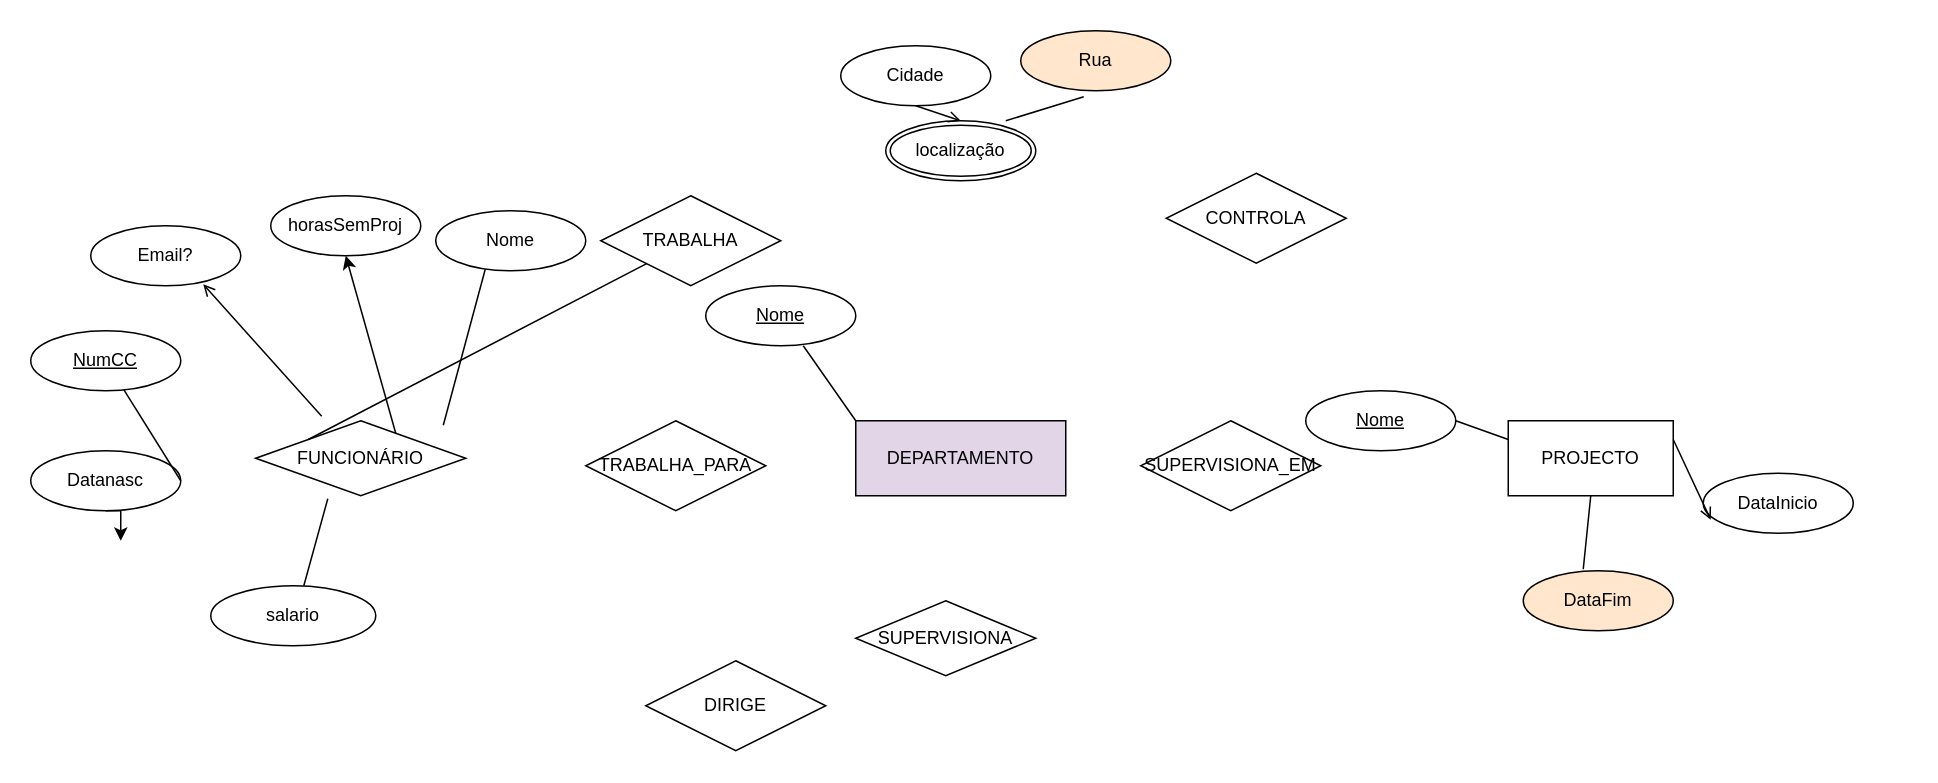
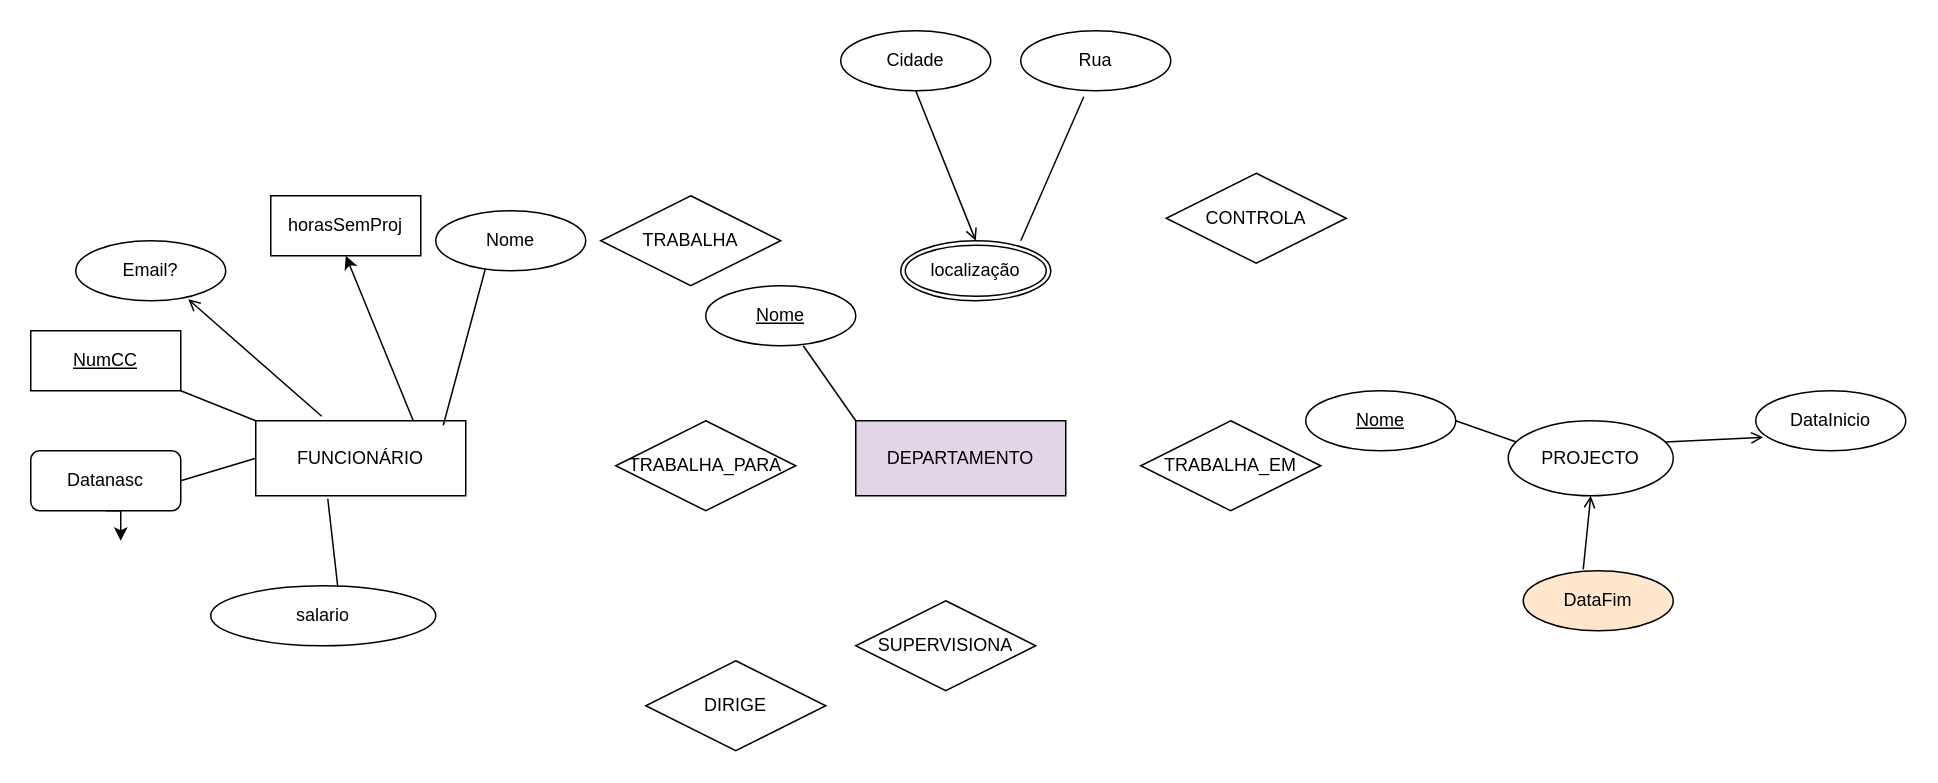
  <mxCell id="0" />
  <mxCell id="1" parent="0" />
  <mxCell id="2" value="DEPARTAMENTO" style="whiteSpace=wrap;html=1;align=center;fillColor=#e1d5e7;" parent="1" vertex="1"><mxGeometry x="570" y="280" width="140" height="50" as="geometry" /></mxCell>
- <mxCell id="3" value="PROJECTO" style="whiteSpace=wrap;html=1;align=center;" parent="1" vertex="1"><mxGeometry x="1005" y="280" width="110" height="50" as="geometry" /></mxCell>
- <mxCell id="4" value="FUNCIONÁRIO" style="rhombus;whiteSpace=wrap;html=1;align=center;" parent="1" vertex="1"><mxGeometry x="170" y="280" width="140" height="50" as="geometry" /></mxCell>
+ <mxCell id="3" value="PROJECTO" style="ellipse;whiteSpace=wrap;html=1;align=center;" parent="1" vertex="1"><mxGeometry x="1005" y="280" width="110" height="50" as="geometry" /></mxCell>
+ <mxCell id="4" value="FUNCIONÁRIO" style="whiteSpace=wrap;html=1;align=center;" parent="1" vertex="1"><mxGeometry x="170" y="280" width="140" height="50" as="geometry" /></mxCell>
  <mxCell id="5" style="edgeStyle=orthogonalEdgeStyle;rounded=0;orthogonalLoop=1;jettySize=auto;html=1;exitX=0.5;exitY=1;exitDx=0;exitDy=0;" edge="1" parent="1" source="6"><mxGeometry relative="1" as="geometry"><mxPoint x="80" y="360" as="targetPoint" /></mxGeometry></mxCell>
- <mxCell id="6" value="Datanasc" style="ellipse;whiteSpace=wrap;html=1;align=center;" parent="1" vertex="1"><mxGeometry x="20" y="300" width="100" height="40" as="geometry" /></mxCell>
- <mxCell id="7" value="Email?" style="ellipse;whiteSpace=wrap;html=1;align=center;" parent="1" vertex="1"><mxGeometry x="60" y="150" width="100" height="40" as="geometry" /></mxCell>
- <mxCell id="8" value="salario" style="ellipse;whiteSpace=wrap;html=1;align=center;" parent="1" vertex="1"><mxGeometry x="140" y="390" width="110" height="40" as="geometry" /></mxCell>
- <mxCell id="9" value="horasSemProj" style="ellipse;whiteSpace=wrap;html=1;align=center;" parent="1" vertex="1"><mxGeometry x="180" y="130" width="100" height="40" as="geometry" /></mxCell>
+ <mxCell id="6" value="Datanasc" style="whiteSpace=wrap;html=1;align=center;rounded=1;" parent="1" vertex="1"><mxGeometry x="20" y="300" width="100" height="40" as="geometry" /></mxCell>
+ <mxCell id="7" value="Email?" style="ellipse;whiteSpace=wrap;html=1;align=center;" parent="1" vertex="1"><mxGeometry x="50" y="160" width="100" height="40" as="geometry" /></mxCell>
+ <mxCell id="8" value="salario" style="ellipse;whiteSpace=wrap;html=1;align=center;" parent="1" vertex="1"><mxGeometry x="140" y="390" width="150" height="40" as="geometry" /></mxCell>
+ <mxCell id="9" value="horasSemProj" style="whiteSpace=wrap;html=1;align=center;rounded=0;" parent="1" vertex="1"><mxGeometry x="180" y="130" width="100" height="40" as="geometry" /></mxCell>
  <mxCell id="10" value="" style="endArrow=classic;html=1;rounded=0;exitX=0.75;exitY=0;exitDx=0;exitDy=0;entryX=0.5;entryY=1;entryDx=0;entryDy=0;" parent="1" source="4" target="9" edge="1"><mxGeometry relative="1" as="geometry"><mxPoint x="280" y="249.5" as="sourcePoint" /><mxPoint x="440" y="249.5" as="targetPoint" /></mxGeometry></mxCell>
  <mxCell id="11" value="" style="endArrow=open;html=1;rounded=0;exitX=0.314;exitY=-0.06;exitDx=0;exitDy=0;entryX=0.75;entryY=0.975;entryDx=0;entryDy=0;exitPerimeter=0;entryPerimeter=0;" parent="1" source="4" target="7" edge="1"><mxGeometry relative="1" as="geometry"><mxPoint x="180" y="270" as="sourcePoint" /><mxPoint x="195" y="210" as="targetPoint" /></mxGeometry></mxCell>
- <mxCell id="12" value="" style="endArrow=none;html=1;rounded=0;exitX=1;exitY=0.5;exitDx=0;exitDy=0;" parent="1" source="6" target="19" edge="1"><mxGeometry relative="1" as="geometry"><mxPoint x="120" y="320" as="sourcePoint" /><mxPoint x="115" y="290" as="targetPoint" /></mxGeometry></mxCell>
- <mxCell id="13" value="" style="endArrow=none;html=1;rounded=0;exitX=0;exitY=0;exitDx=0;exitDy=0;" parent="1" source="4" edge="1" target="33"><mxGeometry relative="1" as="geometry"><mxPoint x="110" y="310" as="sourcePoint" /><mxPoint x="122" y="257" as="targetPoint" /></mxGeometry></mxCell>
+ <mxCell id="12" value="" style="endArrow=none;html=1;rounded=0;entryX=0;entryY=0.5;entryDx=0;entryDy=0;exitX=1;exitY=0.5;exitDx=0;exitDy=0;" parent="1" source="6" target="4" edge="1"><mxGeometry relative="1" as="geometry"><mxPoint x="120" y="320" as="sourcePoint" /><mxPoint x="115" y="290" as="targetPoint" /></mxGeometry></mxCell>
+ <mxCell id="13" value="" style="endArrow=none;html=1;rounded=0;exitX=0;exitY=0;exitDx=0;exitDy=0;entryX=1;entryY=1;entryDx=0;entryDy=0;" parent="1" source="4" edge="1" target="19"><mxGeometry relative="1" as="geometry"><mxPoint x="110" y="310" as="sourcePoint" /><mxPoint x="122" y="257" as="targetPoint" /></mxGeometry></mxCell>
  <mxCell id="14" value="" style="endArrow=none;html=1;rounded=0;exitX=0.564;exitY=0;exitDx=0;exitDy=0;entryX=0.343;entryY=1.04;entryDx=0;entryDy=0;entryPerimeter=0;exitPerimeter=0;" parent="1" source="8" target="4" edge="1"><mxGeometry relative="1" as="geometry"><mxPoint x="220" y="440" as="sourcePoint" /><mxPoint x="235" y="380" as="targetPoint" /></mxGeometry></mxCell>
- <mxCell id="15" value="localização" style="ellipse;shape=doubleEllipse;margin=3;whiteSpace=wrap;html=1;align=center;" parent="1" vertex="1"><mxGeometry x="590" y="80" width="100" height="40" as="geometry" /></mxCell>
+ <mxCell id="15" value="localização" style="ellipse;shape=doubleEllipse;margin=3;whiteSpace=wrap;html=1;align=center;" parent="1" vertex="1"><mxGeometry x="600" y="160" width="100" height="40" as="geometry" /></mxCell>
  <mxCell id="16" value="" style="endArrow=none;html=1;rounded=0;exitX=0;exitY=0;exitDx=0;exitDy=0;entryX=0.65;entryY=1;entryDx=0;entryDy=0;entryPerimeter=0;" parent="1" source="2" target="22" edge="1"><mxGeometry relative="1" as="geometry"><mxPoint x="550" y="290" as="sourcePoint" /><mxPoint x="545.355" y="234.142" as="targetPoint" /></mxGeometry></mxCell>
  <mxCell id="17" value="DataFim" style="ellipse;whiteSpace=wrap;html=1;align=center;fillColor=#ffe6cc;" parent="1" vertex="1"><mxGeometry x="1015" y="380" width="100" height="40" as="geometry" /></mxCell>
- <mxCell id="18" value="DataInicio" style="ellipse;whiteSpace=wrap;html=1;align=center;" parent="1" vertex="1"><mxGeometry x="1135" y="315" width="100" height="40" as="geometry" /></mxCell>
- <mxCell id="19" value="NumCC" style="ellipse;whiteSpace=wrap;html=1;align=center;fontStyle=4;" parent="1" vertex="1"><mxGeometry x="20" y="220" width="100" height="40" as="geometry" /></mxCell>
+ <mxCell id="18" value="DataInicio" style="ellipse;whiteSpace=wrap;html=1;align=center;" parent="1" vertex="1"><mxGeometry x="1170" y="260" width="100" height="40" as="geometry" /></mxCell>
+ <mxCell id="19" value="NumCC" style="whiteSpace=wrap;html=1;align=center;fontStyle=4;rounded=0;" parent="1" vertex="1"><mxGeometry x="20" y="220" width="100" height="40" as="geometry" /></mxCell>
  <mxCell id="20" value="Nome" style="ellipse;whiteSpace=wrap;html=1;align=center;" parent="1" vertex="1"><mxGeometry x="290" y="140" width="100" height="40" as="geometry" /></mxCell>
  <mxCell id="21" value="" style="endArrow=none;html=1;rounded=0;exitX=0.893;exitY=0.06;exitDx=0;exitDy=0;entryX=0.33;entryY=0.975;entryDx=0;entryDy=0;entryPerimeter=0;exitPerimeter=0;" parent="1" source="4" target="20" edge="1"><mxGeometry relative="1" as="geometry"><mxPoint x="305" y="340" as="sourcePoint" /><mxPoint x="250" y="250" as="targetPoint" /></mxGeometry></mxCell>
  <mxCell id="22" value="Nome" style="ellipse;whiteSpace=wrap;html=1;align=center;fontStyle=4;" parent="1" vertex="1"><mxGeometry x="470" y="190" width="100" height="40" as="geometry" /></mxCell>
  <mxCell id="23" value="" style="endArrow=none;html=1;rounded=0;exitX=0.8;exitY=0;exitDx=0;exitDy=0;exitPerimeter=0;entryX=0.42;entryY=1.1;entryDx=0;entryDy=0;entryPerimeter=0;" parent="1" source="15" target="25" edge="1"><mxGeometry relative="1" as="geometry"><mxPoint x="640" y="120" as="sourcePoint" /><mxPoint x="710" y="40" as="targetPoint" /></mxGeometry></mxCell>
  <mxCell id="24" value="" style="endArrow=open;html=1;rounded=0;entryX=0.5;entryY=0;entryDx=0;entryDy=0;exitX=0.5;exitY=1;exitDx=0;exitDy=0;" parent="1" source="26" target="15" edge="1"><mxGeometry relative="1" as="geometry"><mxPoint x="610" y="50" as="sourcePoint" /><mxPoint x="650" y="150" as="targetPoint" /></mxGeometry></mxCell>
- <mxCell id="25" value="Rua" style="ellipse;whiteSpace=wrap;html=1;align=center;fillColor=#ffe6cc;" parent="1" vertex="1"><mxGeometry x="680" y="20" width="100" height="40" as="geometry" /></mxCell>
- <mxCell id="26" value="Cidade" style="ellipse;whiteSpace=wrap;html=1;align=center;" parent="1" vertex="1"><mxGeometry x="560" y="30" width="100" height="40" as="geometry" /></mxCell>
+ <mxCell id="25" value="Rua" style="ellipse;whiteSpace=wrap;html=1;align=center;" parent="1" vertex="1"><mxGeometry x="680" y="20" width="100" height="40" as="geometry" /></mxCell>
+ <mxCell id="26" value="Cidade" style="ellipse;whiteSpace=wrap;html=1;align=center;" parent="1" vertex="1"><mxGeometry x="560" y="20" width="100" height="40" as="geometry" /></mxCell>
  <mxCell id="27" value="Nome" style="ellipse;whiteSpace=wrap;html=1;align=center;fontStyle=4;direction=west;" parent="1" vertex="1"><mxGeometry x="870" y="260" width="100" height="40" as="geometry" /></mxCell>
  <mxCell id="28" value="" style="endArrow=none;html=1;rounded=0;entryX=0;entryY=0.25;entryDx=0;entryDy=0;exitX=0;exitY=0.5;exitDx=0;exitDy=0;" parent="1" source="27" target="3" edge="1"><mxGeometry relative="1" as="geometry"><mxPoint x="830" y="300" as="sourcePoint" /><mxPoint x="990" y="300" as="targetPoint" /></mxGeometry></mxCell>
- <mxCell id="29" value="" style="endArrow=none;html=1;rounded=0;entryX=0.5;entryY=1;entryDx=0;entryDy=0;exitX=0.4;exitY=-0.025;exitDx=0;exitDy=0;exitPerimeter=0;" parent="1" source="17" target="3" edge="1"><mxGeometry relative="1" as="geometry"><mxPoint x="1040" y="420" as="sourcePoint" /><mxPoint x="1090" y="370" as="targetPoint" /></mxGeometry></mxCell>
+ <mxCell id="29" value="" style="endArrow=open;html=1;rounded=0;entryX=0.5;entryY=1;entryDx=0;entryDy=0;exitX=0.4;exitY=-0.025;exitDx=0;exitDy=0;exitPerimeter=0;" parent="1" source="17" target="3" edge="1"><mxGeometry relative="1" as="geometry"><mxPoint x="1040" y="420" as="sourcePoint" /><mxPoint x="1090" y="370" as="targetPoint" /></mxGeometry></mxCell>
  <mxCell id="30" value="" style="endArrow=open;html=1;rounded=0;entryX=0.05;entryY=0.775;entryDx=0;entryDy=0;exitX=1;exitY=0.25;exitDx=0;exitDy=0;entryPerimeter=0;" parent="1" source="3" target="18" edge="1"><mxGeometry relative="1" as="geometry"><mxPoint x="1213" y="339" as="sourcePoint" /><mxPoint x="1160" y="290" as="targetPoint" /></mxGeometry></mxCell>
- <mxCell id="31" value="SUPERVISIONA" style="shape=rhombus;perimeter=rhombusPerimeter;whiteSpace=wrap;html=1;align=center;" vertex="1" parent="1"><mxGeometry x="570" y="400" width="120" height="50" as="geometry" /></mxCell>
- <mxCell id="32" value="TRABALHA_PARA" style="shape=rhombus;perimeter=rhombusPerimeter;whiteSpace=wrap;html=1;align=center;" vertex="1" parent="1"><mxGeometry x="390" y="280" width="120" height="60" as="geometry" /></mxCell>
+ <mxCell id="31" value="SUPERVISIONA" style="shape=rhombus;perimeter=rhombusPerimeter;whiteSpace=wrap;html=1;align=center;" vertex="1" parent="1"><mxGeometry x="570" y="400" width="120" height="60" as="geometry" /></mxCell>
+ <mxCell id="32" value="TRABALHA_PARA" style="shape=rhombus;perimeter=rhombusPerimeter;whiteSpace=wrap;html=1;align=center;" vertex="1" parent="1"><mxGeometry x="410" y="280" width="120" height="60" as="geometry" /></mxCell>
  <mxCell id="33" value="TRABALHA" style="shape=rhombus;perimeter=rhombusPerimeter;whiteSpace=wrap;html=1;align=center;" vertex="1" parent="1"><mxGeometry x="400" y="130" width="120" height="60" as="geometry" /></mxCell>
  <mxCell id="34" value="CONTROLA" style="shape=rhombus;perimeter=rhombusPerimeter;whiteSpace=wrap;html=1;align=center;" vertex="1" parent="1"><mxGeometry x="777" y="115" width="120" height="60" as="geometry" /></mxCell>
  <mxCell id="35" value="DIRIGE&lt;span style=&quot;color: rgba(0, 0, 0, 0); font-family: monospace; font-size: 0px; text-align: start; text-wrap-mode: nowrap;&quot;&gt;%3CmxGraphModel%3E%3Croot%3E%3CmxCell%20id%3D%220%22%2F%3E%3CmxCell%20id%3D%221%22%20parent%3D%220%22%2F%3E%3CmxCell%20id%3D%222%22%20value%3D%22GERE%22%20style%3D%22shape%3Drhombus%3Bperimeter%3DrhombusPerimeter%3BwhiteSpace%3Dwrap%3Bhtml%3D1%3Balign%3Dcenter%3B%22%20vertex%3D%221%22%20parent%3D%221%22%3E%3CmxGeometry%20x%3D%22827%22%20y%3D%22780%22%20width%3D%22120%22%20height%3D%2260%22%20as%3D%22geometry%22%2F%3E%3C%2FmxCell%3E%3C%2Froot%3E%3C%2FmxGraphModel%3E&lt;/span&gt;" style="shape=rhombus;perimeter=rhombusPerimeter;whiteSpace=wrap;html=1;align=center;" vertex="1" parent="1"><mxGeometry x="430" y="440" width="120" height="60" as="geometry" /></mxCell>
- <mxCell id="36" value="SUPERVISIONA_EM" style="shape=rhombus;perimeter=rhombusPerimeter;whiteSpace=wrap;html=1;align=center;" vertex="1" parent="1"><mxGeometry x="760" y="280" width="120" height="60" as="geometry" /></mxCell>
+ <mxCell id="36" value="TRABALHA_EM" style="shape=rhombus;perimeter=rhombusPerimeter;whiteSpace=wrap;html=1;align=center;" vertex="1" parent="1"><mxGeometry x="760" y="280" width="120" height="60" as="geometry" /></mxCell>
